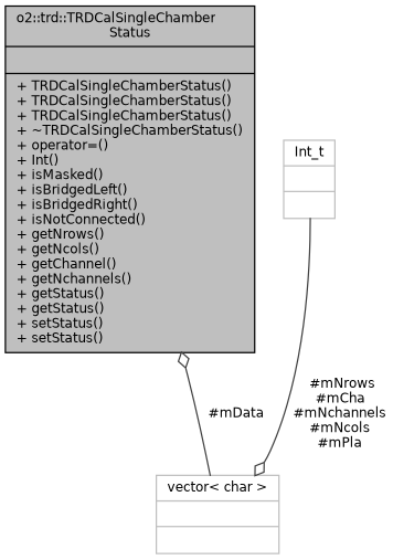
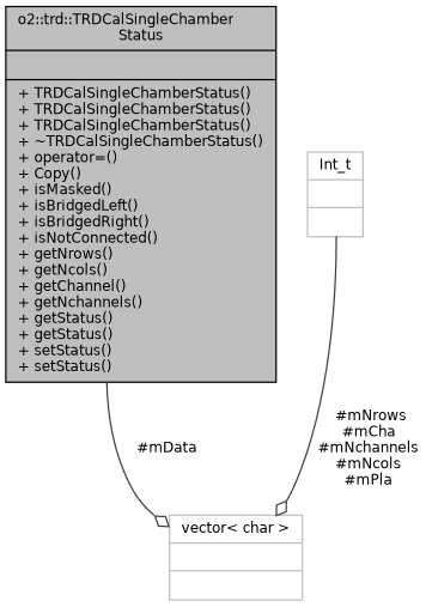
  digraph {
    node [color=grey75 fontname=Helvetica fontsize=10 shape=record]
    edge [arrowhead=odiamond color=grey25 fontname=Helvetica fontsize=10 labelfontname=Helvetica labelfontsize=10 style=solid]
-   n1 [color=black fillcolor=grey75 fontcolor=black height=0.2 label="{o2::trd::TRDCalSingleChamber\lStatus\n||+ TRDCalSingleChamberStatus()\l+ TRDCalSingleChamberStatus()\l+ TRDCalSingleChamberStatus()\l+ ~TRDCalSingleChamberStatus()\l+ operator=()\l+ Int()\l+ isMasked()\l+ isBridgedLeft()\l+ isBridgedRight()\l+ isNotConnected()\l+ getNrows()\l+ getNcols()\l+ getChannel()\l+ getNchannels()\l+ getStatus()\l+ getStatus()\l+ setStatus()\l+ setStatus()\l}" style=filled width=0.4]
+   n1 [color=black fillcolor=grey75 fontcolor=black height=0.2 label="{o2::trd::TRDCalSingleChamber\lStatus\n||+ TRDCalSingleChamberStatus()\l+ TRDCalSingleChamberStatus()\l+ TRDCalSingleChamberStatus()\l+ ~TRDCalSingleChamberStatus()\l+ operator=()\l+ Copy()\l+ isMasked()\l+ isBridgedLeft()\l+ isBridgedRight()\l+ isNotConnected()\l+ getNrows()\l+ getNcols()\l+ getChannel()\l+ getNchannels()\l+ getStatus()\l+ getStatus()\l+ setStatus()\l+ setStatus()\l}" style=filled width=0.4]
    n2 [height=0.2 label="{vector\< char \>\n||}" width=0.4]
    n3 [height=0.2 label="{Int_t\n||}" width=0.4]
-   n2 -> n1 [label=" #mData"]
+   n1 -> n2 [label=" #mData"]
    n3 -> n2 [label=" #mNrows\n#mCha\n#mNchannels\n#mNcols\n#mPla"]
  }
